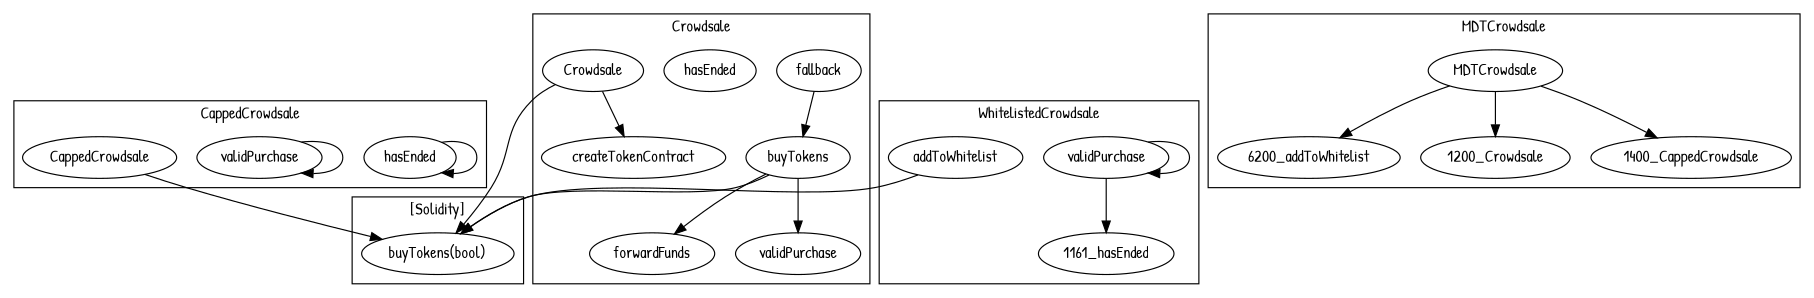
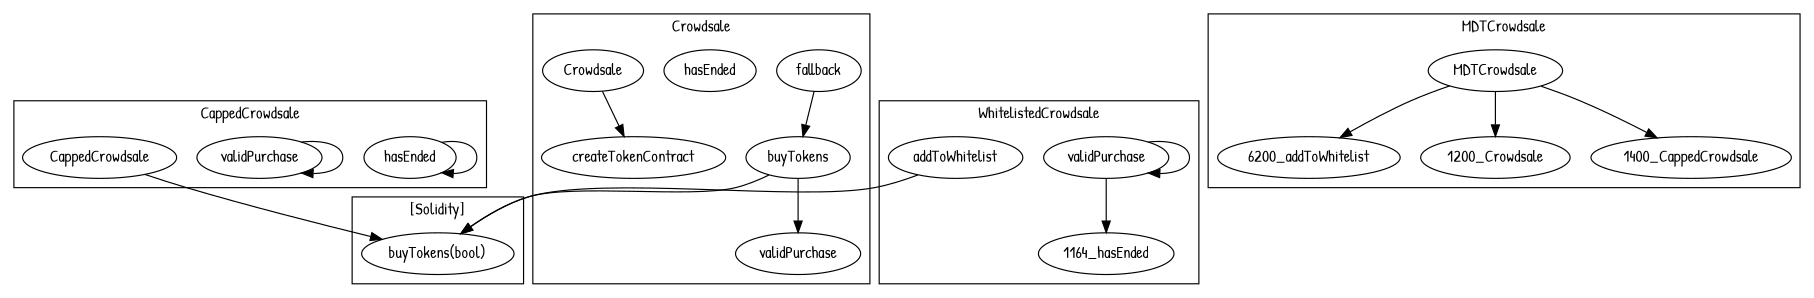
  strict digraph {
    fontname="Patrick Hand"
    node [fontname="Patrick Hand"]
    edge [fontname="Patrick Hand"]
    n1 [label=hasEnded]
    n2 [label=validPurchase]
    n3 [label=CappedCrowdsale]
-   n4 [label=forwardFunds]
    n5 [label=fallback]
    n6 [label=buyTokens]
    n7 [label=validPurchase]
    n8 [label=hasEnded]
    n9 [label=Crowdsale]
    n10 [label=createTokenContract]
    n11 [label=validPurchase]
-   "1164_hasEnded" [label="1161_hasEnded"]
+   "1164_hasEnded"
    n13 [label=addToWhitelist]
    n14 [label=MDTCrowdsale]
    n15 [label="1400_CappedCrowdsale"]
    n16 [label="6200_addToWhitelist"]
    "1200_Crowdsale"
    n18 [label="buyTokens(bool)"]
    subgraph cluster_1 {
      label=CappedCrowdsale
      n1
      n2
      n3
    }
    subgraph cluster_2 {
      label=Crowdsale
-     n4
      n5
      n6
      n7
      n8
      n9
      n10
    }
    subgraph cluster_3 {
      label=WhitelistedCrowdsale
      n11
      "1164_hasEnded"
      n13
    }
    subgraph cluster_4 {
      label=MDTCrowdsale
      n14
      n15
      n16
      "1200_Crowdsale"
    }
    subgraph cluster_5 {
      label="[Solidity]"
      n18
    }
    n1 -> n1
    n2 -> n2
    n3 -> n18
    n5 -> n6
-   n6 -> n4
    n6 -> n7
    n6 -> n18
    n9 -> n10
-   n9 -> n18
    n11 -> n11
    n11 -> "1164_hasEnded"
    n13 -> n18
    n14 -> n15
    n14 -> n16
    n14 -> "1200_Crowdsale"
  }
